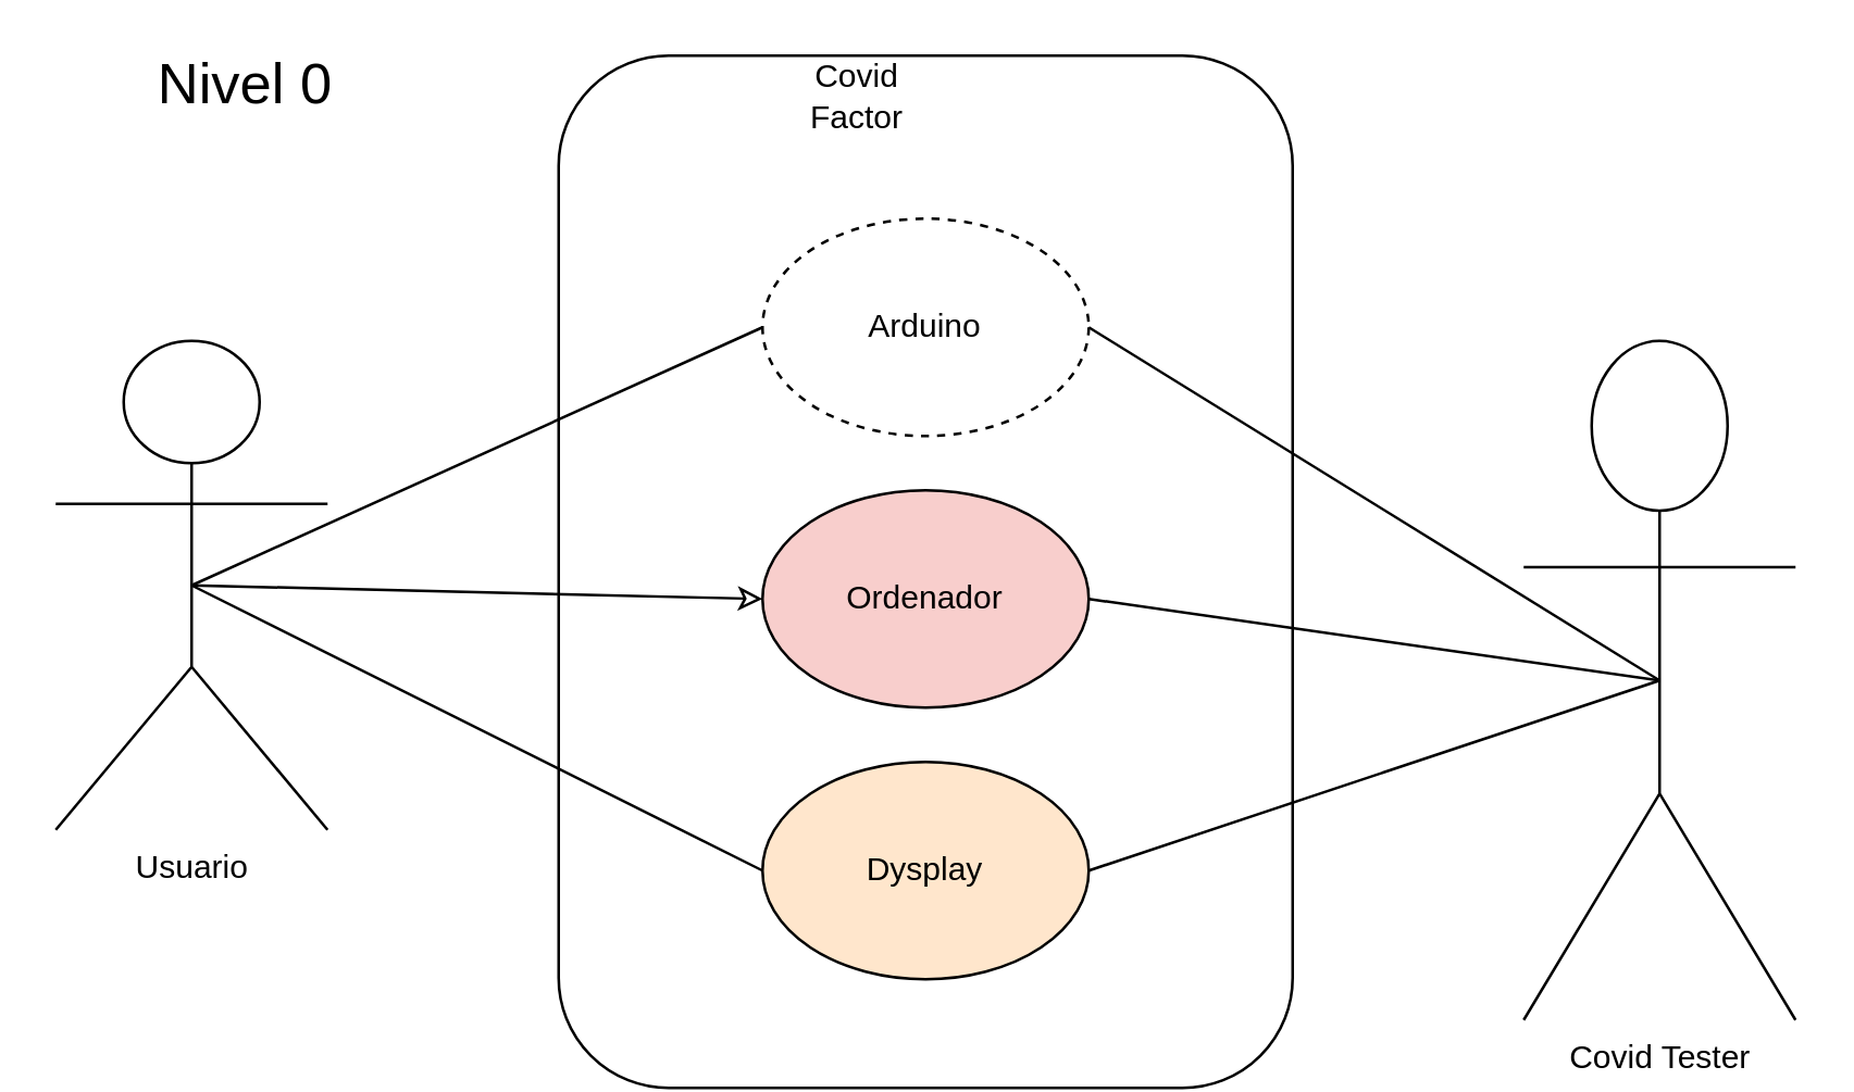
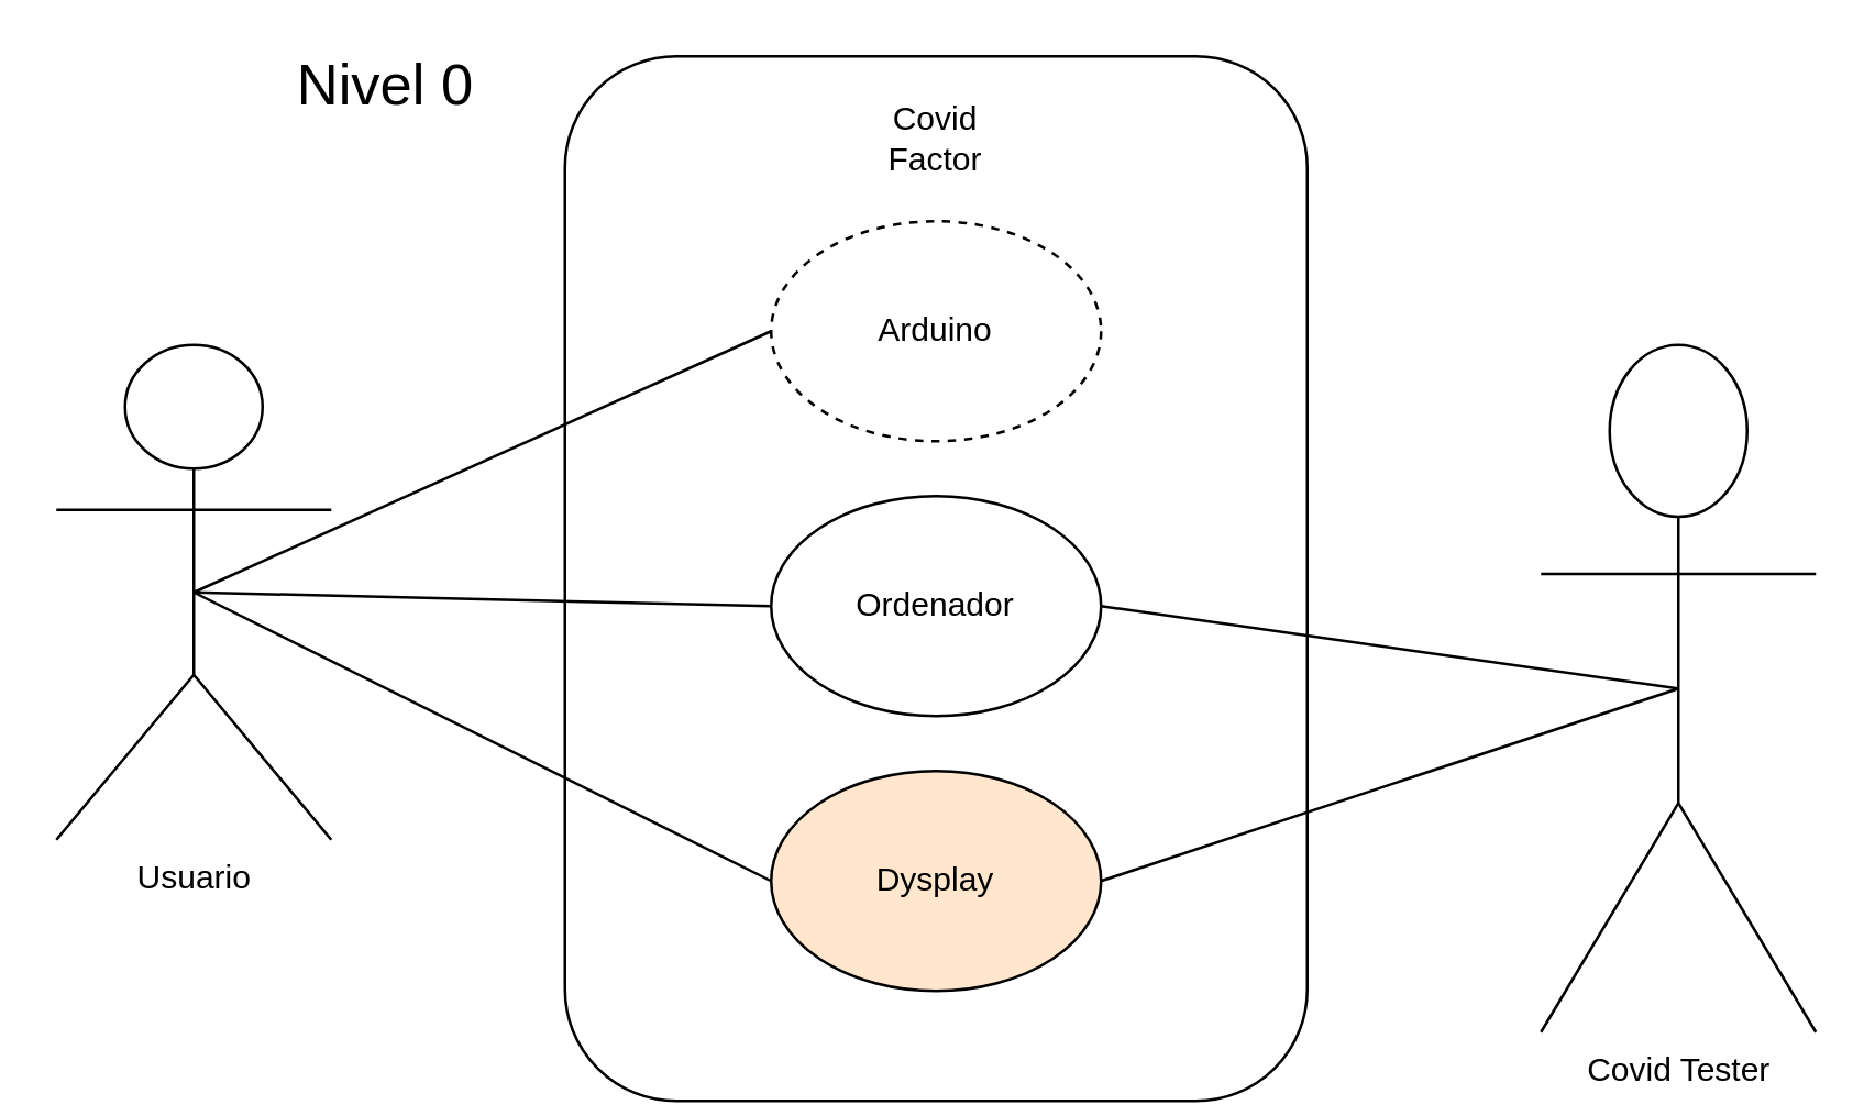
  <mxCell id="0" />
  <mxCell id="1" parent="0" />
  <mxCell id="2" value="" style="rounded=1;whiteSpace=wrap;html=1;rotation=90;" parent="1" vertex="1"><mxGeometry x="150" y="75" width="380" height="270" as="geometry" /></mxCell>
  <mxCell id="3" style="rounded=0;orthogonalLoop=1;jettySize=auto;html=1;exitX=0.5;exitY=0.5;exitDx=0;exitDy=0;exitPerimeter=0;entryX=0;entryY=0.5;entryDx=0;entryDy=0;endArrow=none;endFill=0;" parent="1" source="6" target="13" edge="1"><mxGeometry relative="1" as="geometry" /></mxCell>
- <mxCell id="4" style="edgeStyle=none;rounded=0;orthogonalLoop=1;jettySize=auto;html=1;exitX=0.5;exitY=0.5;exitDx=0;exitDy=0;exitPerimeter=0;entryX=0;entryY=0.5;entryDx=0;entryDy=0;endArrow=classic;endFill=0;" parent="1" source="6" target="14" edge="1"><mxGeometry relative="1" as="geometry" /></mxCell>
+ <mxCell id="4" style="edgeStyle=none;rounded=0;orthogonalLoop=1;jettySize=auto;html=1;exitX=0.5;exitY=0.5;exitDx=0;exitDy=0;exitPerimeter=0;entryX=0;entryY=0.5;entryDx=0;entryDy=0;endArrow=none;endFill=0;" parent="1" source="6" target="14" edge="1"><mxGeometry relative="1" as="geometry" /></mxCell>
  <mxCell id="5" style="edgeStyle=none;rounded=0;orthogonalLoop=1;jettySize=auto;html=1;exitX=0.5;exitY=0.5;exitDx=0;exitDy=0;exitPerimeter=0;entryX=0;entryY=0.5;entryDx=0;entryDy=0;endArrow=none;endFill=0;" parent="1" source="6" target="15" edge="1"><mxGeometry relative="1" as="geometry" /></mxCell>
  <mxCell id="6" value="Usuario" style="shape=umlActor;verticalLabelPosition=bottom;verticalAlign=top;html=1;outlineConnect=0;" parent="1" vertex="1"><mxGeometry x="20" y="125" width="100" height="180" as="geometry" /></mxCell>
- <mxCell id="7" style="edgeStyle=none;rounded=0;orthogonalLoop=1;jettySize=auto;html=1;exitX=0.5;exitY=0.5;exitDx=0;exitDy=0;exitPerimeter=0;entryX=1;entryY=0.5;entryDx=0;entryDy=0;endArrow=none;endFill=0;" parent="1" source="10" target="13" edge="1"><mxGeometry relative="1" as="geometry" /></mxCell>
  <mxCell id="8" style="edgeStyle=none;rounded=0;orthogonalLoop=1;jettySize=auto;html=1;exitX=0.5;exitY=0.5;exitDx=0;exitDy=0;exitPerimeter=0;entryX=1;entryY=0.5;entryDx=0;entryDy=0;endArrow=none;endFill=0;" parent="1" source="10" target="14" edge="1"><mxGeometry relative="1" as="geometry" /></mxCell>
  <mxCell id="9" style="edgeStyle=none;rounded=0;orthogonalLoop=1;jettySize=auto;html=1;exitX=0.5;exitY=0.5;exitDx=0;exitDy=0;exitPerimeter=0;entryX=1;entryY=0.5;entryDx=0;entryDy=0;endArrow=none;endFill=0;" parent="1" source="10" target="15" edge="1"><mxGeometry relative="1" as="geometry" /></mxCell>
  <mxCell id="10" value="Covid Tester" style="shape=umlActor;verticalLabelPosition=bottom;verticalAlign=top;html=1;outlineConnect=0;" parent="1" vertex="1"><mxGeometry x="560" y="125" width="100" height="250" as="geometry" /></mxCell>
- <mxCell id="11" value="&lt;font style=&quot;font-size: 21px&quot;&gt;Nivel 0&lt;br&gt;&lt;/font&gt;" style="text;html=1;strokeColor=none;fillColor=none;align=center;verticalAlign=middle;whiteSpace=wrap;rounded=0;" parent="1" vertex="1"><mxGeometry x="40" y="20" width="100" height="20" as="geometry" /></mxCell>
- <mxCell id="12" value="Covid Factor" style="text;html=1;strokeColor=none;fillColor=none;align=center;verticalAlign=middle;whiteSpace=wrap;rounded=0;" parent="1" vertex="1"><mxGeometry x="280" y="25" width="70" height="20" as="geometry" /></mxCell>
+ <mxCell id="11" value="&lt;font style=&quot;font-size: 21px&quot;&gt;Nivel 0&lt;br&gt;&lt;/font&gt;" style="text;html=1;strokeColor=none;fillColor=none;align=center;verticalAlign=middle;whiteSpace=wrap;rounded=0;" parent="1" vertex="1"><mxGeometry x="90" y="20" width="100" height="20" as="geometry" /></mxCell>
+ <mxCell id="12" value="Covid Factor" style="text;html=1;strokeColor=none;fillColor=none;align=center;verticalAlign=middle;whiteSpace=wrap;rounded=0;" parent="1" vertex="1"><mxGeometry x="305" y="40" width="70" height="20" as="geometry" /></mxCell>
  <mxCell id="13" value="Arduino" style="ellipse;whiteSpace=wrap;html=1;dashed=1;" parent="1" vertex="1"><mxGeometry x="280" y="80" width="120" height="80" as="geometry" /></mxCell>
- <mxCell id="14" value="Ordenador" style="ellipse;whiteSpace=wrap;html=1;fillColor=#f8cecc;" parent="1" vertex="1"><mxGeometry x="280" y="180" width="120" height="80" as="geometry" /></mxCell>
+ <mxCell id="14" value="Ordenador" style="ellipse;whiteSpace=wrap;html=1;" parent="1" vertex="1"><mxGeometry x="280" y="180" width="120" height="80" as="geometry" /></mxCell>
  <mxCell id="15" value="Dysplay" style="ellipse;whiteSpace=wrap;html=1;fillColor=#ffe6cc;" parent="1" vertex="1"><mxGeometry x="280" y="280" width="120" height="80" as="geometry" /></mxCell>
